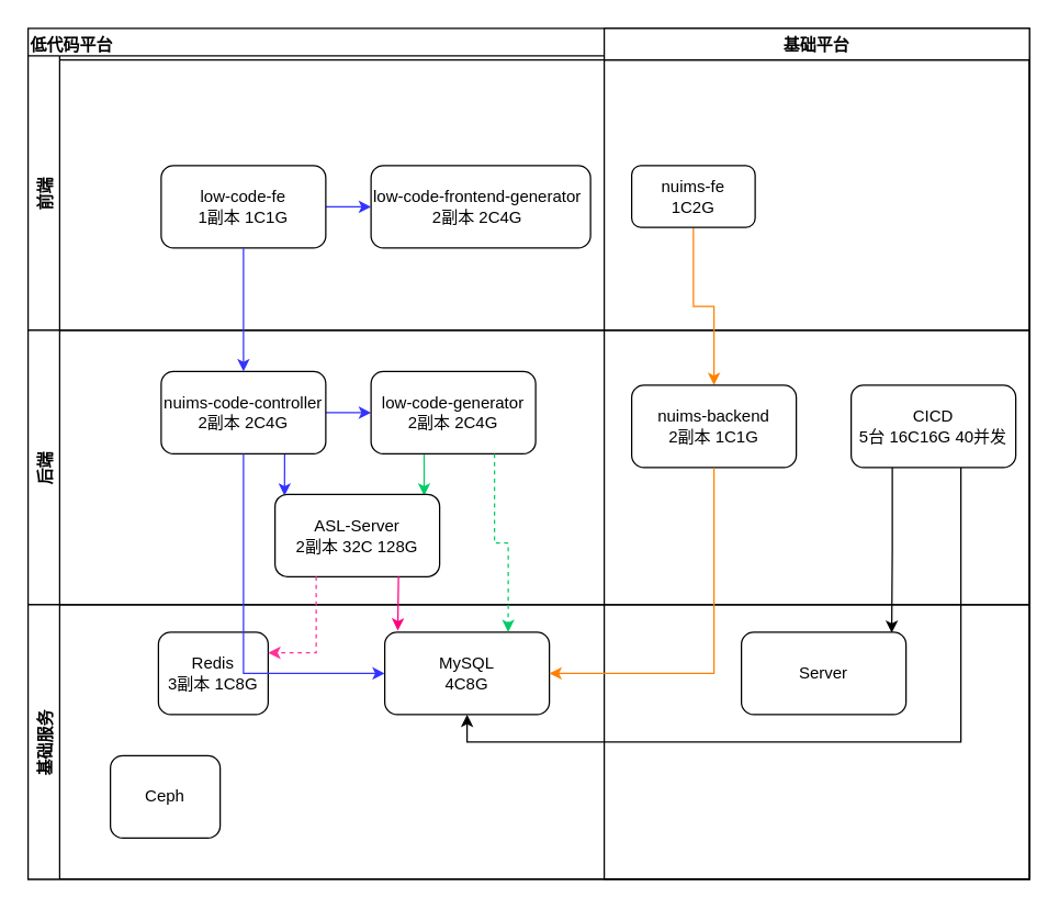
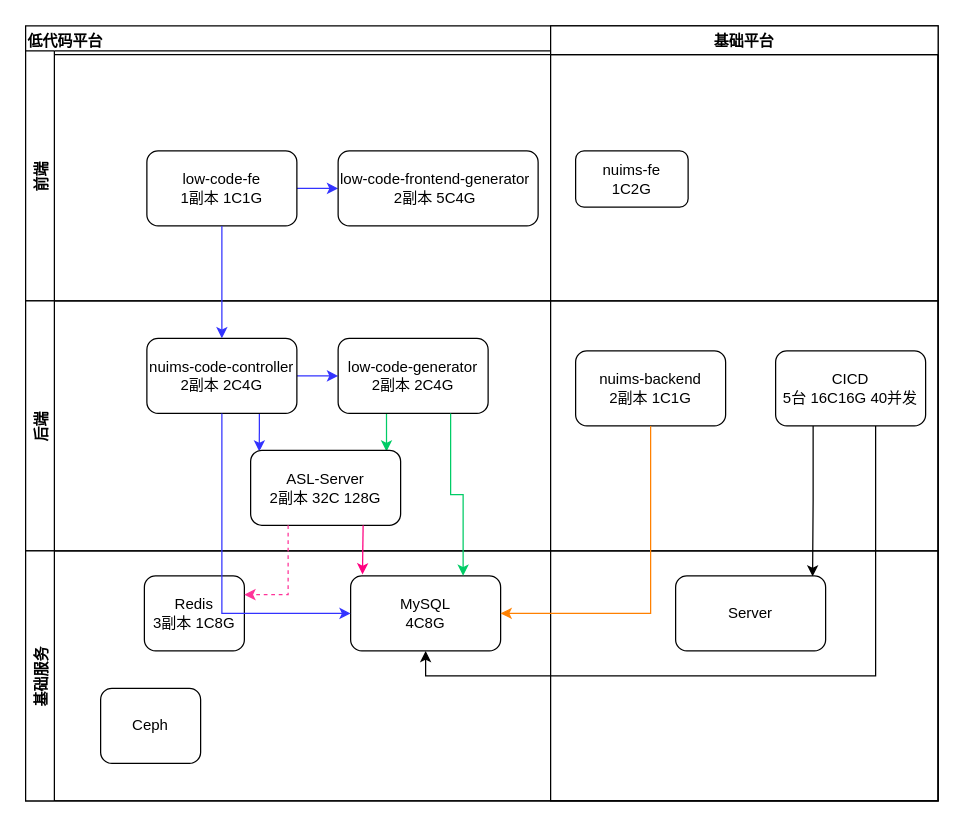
  <mxCell id="0" style=";html=1;" />
  <mxCell id="1" style=";html=1;" parent="0" />
  <mxCell id="2" value="低代码平台" style="swimlane;align=left;" vertex="1" parent="1"><mxGeometry x="20" y="20" width="730" height="620" as="geometry" /></mxCell>
  <mxCell id="3" value="前端" style="swimlane;horizontal=0;" vertex="1" parent="2"><mxGeometry y="20" width="730" height="200" as="geometry" /></mxCell>
  <mxCell id="4" style="edgeStyle=orthogonalEdgeStyle;rounded=0;orthogonalLoop=1;jettySize=auto;html=1;entryX=0;entryY=0.5;entryDx=0;entryDy=0;strokeColor=#3333FF;" edge="1" parent="3" source="5" target="6"><mxGeometry relative="1" as="geometry" /></mxCell>
  <mxCell id="5" value="low-code-fe&lt;br&gt;1副本 1C1G" style="rounded=1;whiteSpace=wrap;html=1;align=center;" vertex="1" parent="3"><mxGeometry x="97" y="80" width="120" height="60" as="geometry" /></mxCell>
- <mxCell id="6" value="low-code-frontend-generator&lt;br&gt;&lt;div style=&quot;text-align: center&quot;&gt;&lt;span&gt;2副本 2C4G&lt;/span&gt;&lt;/div&gt;" style="rounded=1;whiteSpace=wrap;html=1;align=left;" vertex="1" parent="3"><mxGeometry x="250" y="80" width="160" height="60" as="geometry" /></mxCell>
+ <mxCell id="6" value="low-code-frontend-generator&lt;br&gt;&lt;div style=&quot;text-align: center&quot;&gt;&lt;span&gt;2副本 5C4G&lt;/span&gt;&lt;/div&gt;" style="rounded=1;whiteSpace=wrap;html=1;align=left;" vertex="1" parent="3"><mxGeometry x="250" y="80" width="160" height="60" as="geometry" /></mxCell>
  <mxCell id="7" value="后端" style="swimlane;horizontal=0;" vertex="1" parent="2"><mxGeometry y="220" width="730" height="200" as="geometry" /></mxCell>
  <mxCell id="8" style="edgeStyle=orthogonalEdgeStyle;rounded=0;orthogonalLoop=1;jettySize=auto;html=1;strokeColor=#3333FF;" edge="1" parent="7" source="10" target="12"><mxGeometry relative="1" as="geometry" /></mxCell>
  <mxCell id="9" style="edgeStyle=orthogonalEdgeStyle;rounded=0;orthogonalLoop=1;jettySize=auto;html=1;exitX=0.75;exitY=1;exitDx=0;exitDy=0;entryX=0.058;entryY=0.017;entryDx=0;entryDy=0;entryPerimeter=0;strokeColor=#3333FF;" edge="1" parent="7" source="10" target="13"><mxGeometry relative="1" as="geometry" /></mxCell>
  <mxCell id="10" value="nuims-code-controller&lt;br&gt;&lt;div style=&quot;&quot;&gt;&lt;span&gt;2副本 2C4G&lt;/span&gt;&lt;/div&gt;" style="rounded=1;whiteSpace=wrap;html=1;align=center;" vertex="1" parent="7"><mxGeometry x="97" y="30" width="120" height="60" as="geometry" /></mxCell>
  <mxCell id="11" style="edgeStyle=orthogonalEdgeStyle;rounded=0;orthogonalLoop=1;jettySize=auto;html=1;exitX=0.25;exitY=1;exitDx=0;exitDy=0;entryX=0.906;entryY=0.017;entryDx=0;entryDy=0;entryPerimeter=0;strokeColor=#00CC66;" edge="1" parent="7" source="12" target="13"><mxGeometry relative="1" as="geometry" /></mxCell>
  <mxCell id="12" value="&lt;span&gt;low-code-&lt;/span&gt;generator&lt;br&gt;&lt;div style=&quot;&quot;&gt;2副本 2C4G&lt;/div&gt;" style="rounded=1;whiteSpace=wrap;html=1;align=center;" vertex="1" parent="7"><mxGeometry x="250" y="30" width="120" height="60" as="geometry" /></mxCell>
  <mxCell id="13" value="ASL-Server&lt;br&gt;2副本 32C 128G" style="rounded=1;whiteSpace=wrap;html=1;align=center;" vertex="1" parent="7"><mxGeometry x="180" y="119.5" width="120" height="60" as="geometry" /></mxCell>
  <mxCell id="14" value="基础服务" style="swimlane;horizontal=0;" vertex="1" parent="2"><mxGeometry y="420" width="730" height="200" as="geometry" /></mxCell>
  <mxCell id="15" value="Redis&lt;br&gt;3副本 1C8G" style="rounded=1;whiteSpace=wrap;html=1;align=center;" vertex="1" parent="14"><mxGeometry x="95" y="20" width="80" height="60" as="geometry" /></mxCell>
  <mxCell id="16" value="MySQL&lt;br&gt;&lt;div style=&quot;&quot;&gt;&lt;span&gt;4C8G&lt;/span&gt;&lt;/div&gt;" style="rounded=1;whiteSpace=wrap;html=1;align=center;" vertex="1" parent="14"><mxGeometry x="260" y="20" width="120" height="60" as="geometry" /></mxCell>
  <mxCell id="17" value="Ceph" style="rounded=1;whiteSpace=wrap;html=1;align=center;" vertex="1" parent="14"><mxGeometry x="60" y="110" width="80" height="60" as="geometry" /></mxCell>
  <mxCell id="18" style="edgeStyle=orthogonalEdgeStyle;rounded=0;orthogonalLoop=1;jettySize=auto;html=1;entryX=0.5;entryY=0;entryDx=0;entryDy=0;strokeColor=#3333FF;" edge="1" parent="2" source="5" target="10"><mxGeometry relative="1" as="geometry" /></mxCell>
- <mxCell id="19" style="edgeStyle=orthogonalEdgeStyle;rounded=0;orthogonalLoop=1;jettySize=auto;html=1;exitX=0.75;exitY=1;exitDx=0;exitDy=0;entryX=0.75;entryY=0;entryDx=0;entryDy=0;strokeColor=#00CC66;dashed=1;" edge="1" parent="2" source="12" target="16"><mxGeometry relative="1" as="geometry" /></mxCell>
+ <mxCell id="19" style="edgeStyle=orthogonalEdgeStyle;rounded=0;orthogonalLoop=1;jettySize=auto;html=1;exitX=0.75;exitY=1;exitDx=0;exitDy=0;entryX=0.75;entryY=0;entryDx=0;entryDy=0;strokeColor=#00CC66;" edge="1" parent="2" source="12" target="16"><mxGeometry relative="1" as="geometry" /></mxCell>
  <mxCell id="20" style="edgeStyle=orthogonalEdgeStyle;rounded=0;orthogonalLoop=1;jettySize=auto;html=1;entryX=0;entryY=0.5;entryDx=0;entryDy=0;exitX=0.5;exitY=1;exitDx=0;exitDy=0;strokeColor=#3333FF;" edge="1" parent="2" source="10" target="16"><mxGeometry relative="1" as="geometry" /></mxCell>
  <mxCell id="21" style="edgeStyle=orthogonalEdgeStyle;rounded=0;orthogonalLoop=1;jettySize=auto;html=1;exitX=0.75;exitY=1;exitDx=0;exitDy=0;entryX=0.079;entryY=-0.019;entryDx=0;entryDy=0;entryPerimeter=0;strokeColor=#FF0080;" edge="1" parent="2" source="13" target="16"><mxGeometry relative="1" as="geometry" /></mxCell>
  <mxCell id="22" style="edgeStyle=orthogonalEdgeStyle;rounded=0;orthogonalLoop=1;jettySize=auto;html=1;exitX=0.25;exitY=1;exitDx=0;exitDy=0;entryX=1;entryY=0.25;entryDx=0;entryDy=0;dashed=1;strokeColor=#FF3399;" edge="1" parent="2" source="13" target="15"><mxGeometry relative="1" as="geometry" /></mxCell>
  <mxCell id="23" value="基础平台" style="swimlane;" vertex="1" parent="1"><mxGeometry x="440" y="20" width="310" height="620" as="geometry" /></mxCell>
- <mxCell id="24" style="edgeStyle=orthogonalEdgeStyle;rounded=0;orthogonalLoop=1;jettySize=auto;html=1;strokeColor=#FF8000;fontColor=#FF8000;" edge="1" parent="23" source="25" target="26"><mxGeometry relative="1" as="geometry" /></mxCell>
  <mxCell id="25" value="nuims-fe&lt;br&gt;1C2G" style="rounded=1;whiteSpace=wrap;html=1;align=center;" vertex="1" parent="23"><mxGeometry x="20" y="100" width="90" height="45" as="geometry" /></mxCell>
  <mxCell id="26" value="nuims-backend&lt;br&gt;2副本 1C1G" style="rounded=1;whiteSpace=wrap;html=1;align=center;" vertex="1" parent="23"><mxGeometry x="20" y="260" width="120" height="60" as="geometry" /></mxCell>
  <mxCell id="27" style="edgeStyle=orthogonalEdgeStyle;rounded=0;orthogonalLoop=1;jettySize=auto;html=1;exitX=0.25;exitY=1;exitDx=0;exitDy=0;entryX=0.913;entryY=0.008;entryDx=0;entryDy=0;entryPerimeter=0;fontColor=#000000;strokeColor=#000000;" edge="1" parent="23" source="28" target="29"><mxGeometry relative="1" as="geometry" /></mxCell>
  <mxCell id="28" value="CICD&lt;br&gt;5台 16C16G 40并发" style="rounded=1;whiteSpace=wrap;html=1;align=center;" vertex="1" parent="23"><mxGeometry x="180" y="260" width="120" height="60" as="geometry" /></mxCell>
  <mxCell id="29" value="Server" style="rounded=1;whiteSpace=wrap;html=1;align=center;" vertex="1" parent="23"><mxGeometry x="100" y="440" width="120" height="60" as="geometry" /></mxCell>
  <mxCell id="30" style="edgeStyle=orthogonalEdgeStyle;rounded=0;orthogonalLoop=1;jettySize=auto;html=1;entryX=1;entryY=0.5;entryDx=0;entryDy=0;strokeColor=#FF8000;exitX=0.5;exitY=1;exitDx=0;exitDy=0;fontColor=#FF8000;" edge="1" parent="1" source="26" target="16"><mxGeometry relative="1" as="geometry" /></mxCell>
  <mxCell id="31" style="edgeStyle=orthogonalEdgeStyle;rounded=0;orthogonalLoop=1;jettySize=auto;html=1;entryX=0.5;entryY=1;entryDx=0;entryDy=0;fontColor=#000000;strokeColor=#000000;" edge="1" parent="1" source="28" target="16"><mxGeometry relative="1" as="geometry"><Array as="points"><mxPoint x="700" y="540" /><mxPoint x="340" y="540" /></Array></mxGeometry></mxCell>
